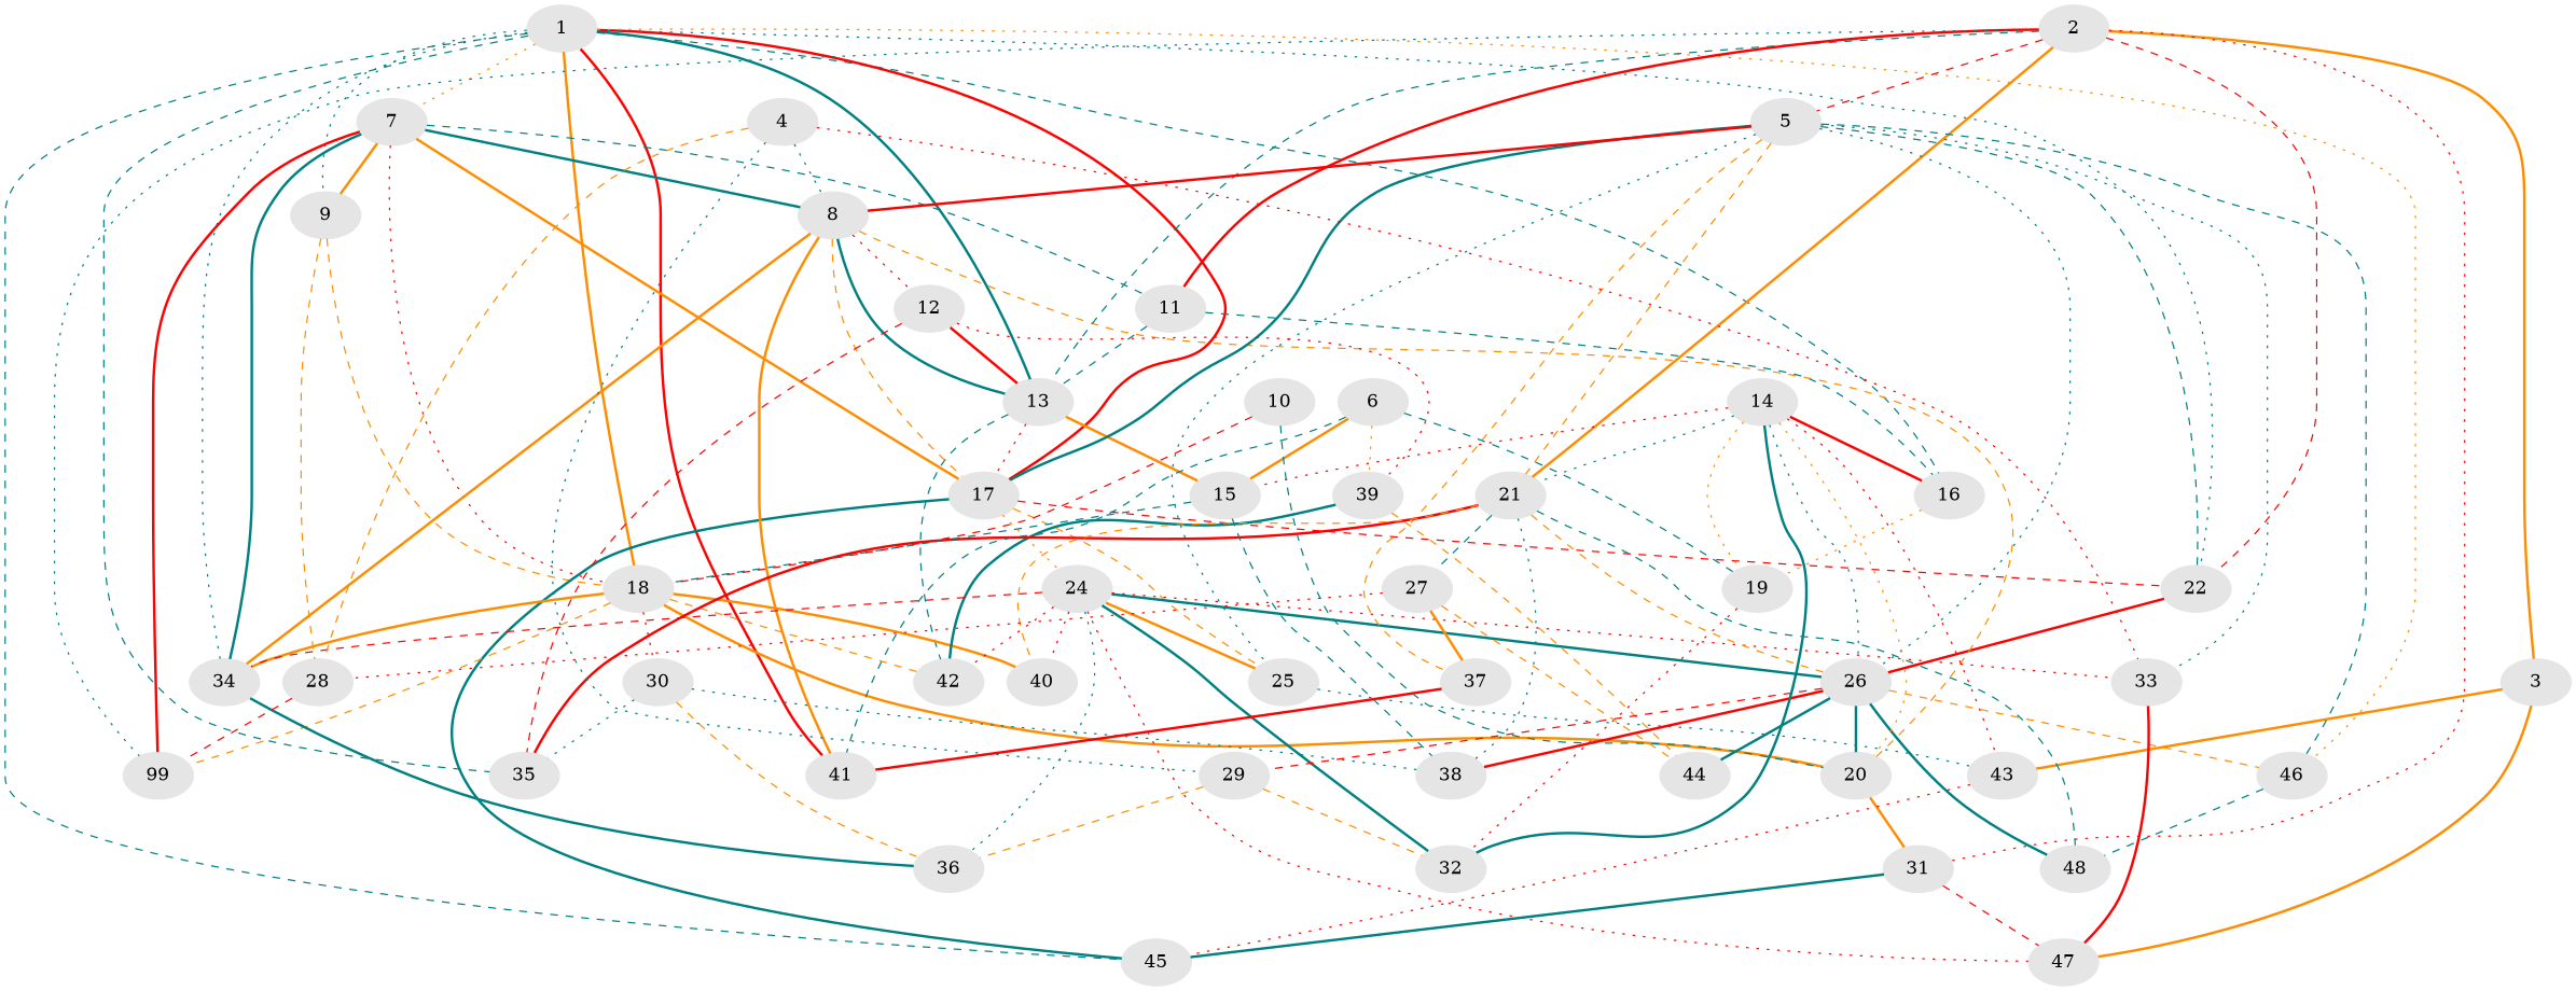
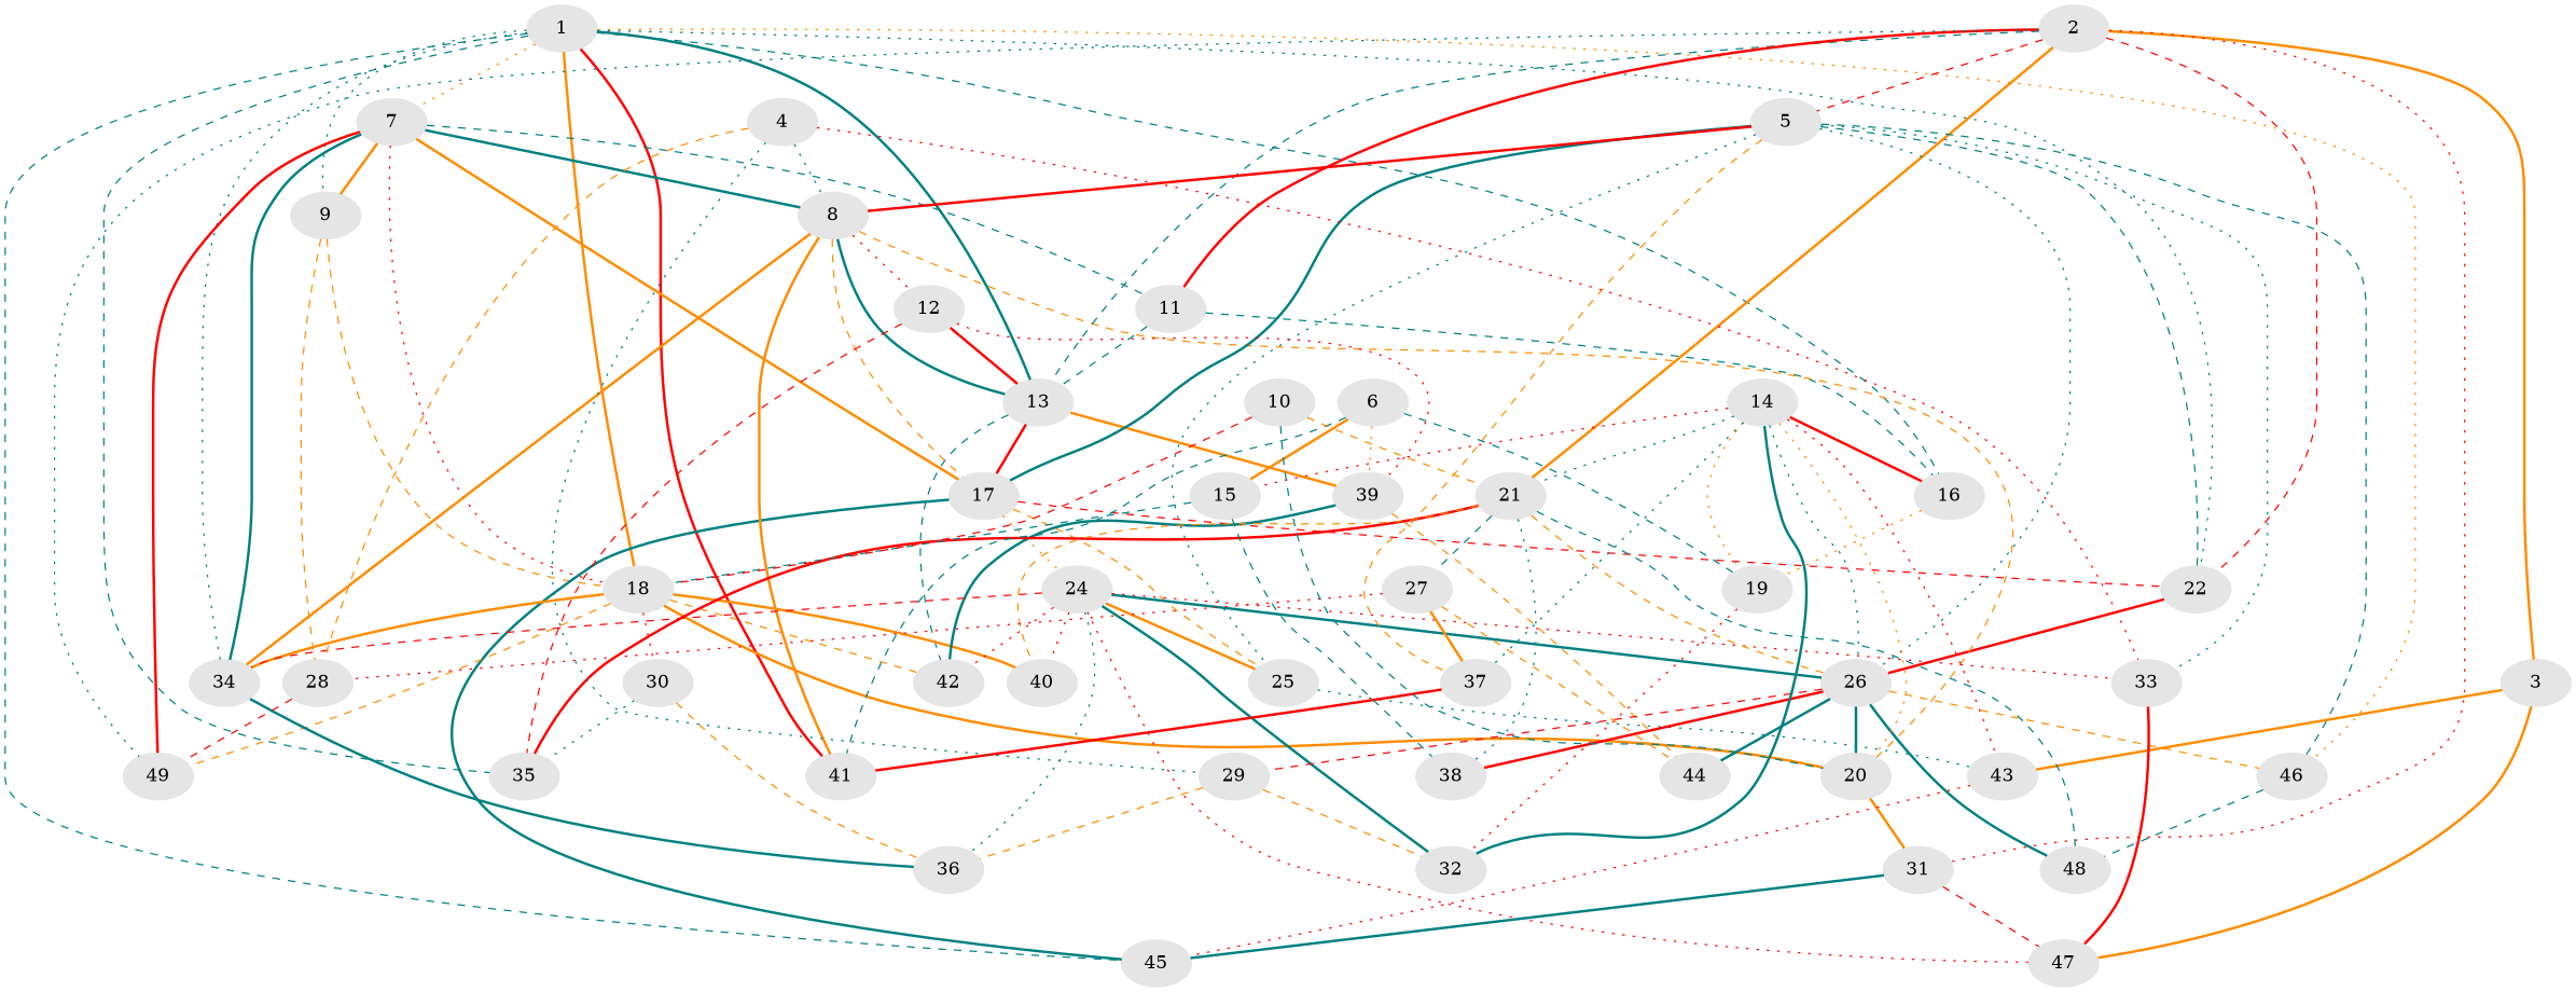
  graph {
    node [color=gray90 style=filled]
    edge [color=teal style=bold weight=1.0]
    1
    7
    9
    13
    16
    17
    18
    22
    34
    35
    41
    45
    46
    11
-   49 [label=99]
+   49
    8
    28
    39
    42
    19
    25
    24
    20
    30
    40
    26
    36
    48
    2
    3
    5
    21
    31
    43
    47
    33
    37
    38
    27
    4
    29
    12
    32
    44
    6
    15
    14
    10
    1 -- 7 [color=darkorange style=dotted]
    1 -- 9 [style=dotted]
    1 -- 13
    1 -- 16 [style=dashed]
-   1 -- 17 [color=red]
    1 -- 18 [color=darkorange]
    1 -- 22 [style=dotted]
    1 -- 34 [style=dotted]
    1 -- 35 [style=dashed]
    1 -- 41 [color=red]
    1 -- 45 [style=dashed]
    1 -- 46 [color=darkorange style=dotted]
    7 -- 9 [color=darkorange]
    7 -- 17 [color=darkorange]
    7 -- 18 [color=red style=dotted]
    7 -- 34
    7 -- 11 [style=dashed]
    7 -- 49 [color=red]
    7 -- 8
    9 -- 18 [color=darkorange style=dashed]
    9 -- 28 [color=darkorange style=dashed]
-   13 -- 17 [color=red style=dotted]
-   13 -- 15 [color=darkorange]
+   13 -- 17 [color=red]
+   13 -- 39 [color=darkorange]
    13 -- 42 [style=dashed]
    16 -- 19 [color=darkorange style=dotted]
    17 -- 22 [color=red style=dashed]
    17 -- 45
    17 -- 25 [color=darkorange style=dashed]
    17 -- 24 [color=darkorange style=dotted weight=2.0]
    18 -- 34 [color=darkorange]
    18 -- 49 [color=darkorange style=dashed]
    18 -- 42 [color=darkorange style=dashed]
    18 -- 20 [color=darkorange]
    18 -- 30 [color=red style=dotted]
    18 -- 40 [color=darkorange]
    22 -- 26 [color=red weight=2.0]
    34 -- 36
    46 -- 48 [style=dashed]
    11 -- 13 [style=dashed weight=2.0]
    11 -- 16 [style=dashed]
    8 -- 13 [weight=2.0]
    8 -- 17 [color=darkorange style=dashed]
    8 -- 34 [color=darkorange]
    8 -- 41 [color=darkorange]
    8 -- 20 [color=darkorange style=dashed]
    8 -- 12 [color=red style=dotted]
    28 -- 49 [color=red style=dashed]
    39 -- 42
    39 -- 44 [color=darkorange style=dashed weight=2.0]
    19 -- 32 [color=red style=dotted]
    25 -- 43 [style=dotted]
    24 -- 34 [color=red style=dashed]
    24 -- 42 [color=red style=dotted]
    24 -- 25 [color=darkorange]
    24 -- 40 [color=red style=dotted weight=2.0]
    24 -- 26
    24 -- 36 [style=dotted]
    24 -- 47 [color=red style=dotted]
    24 -- 33 [color=red style=dotted]
    24 -- 32
    20 -- 31 [color=darkorange]
    30 -- 35 [style=dotted]
    30 -- 36 [color=darkorange style=dashed]
-   30 -- 38 [style=dotted]
    26 -- 46 [color=darkorange style=dashed]
    26 -- 20 [weight=3.0]
    26 -- 48
    26 -- 38 [color=red]
    26 -- 29 [color=red style=dashed]
    26 -- 44
    2 -- 13 [style=dashed]
    2 -- 22 [color=red style=dashed]
    2 -- 11 [color=red]
    2 -- 49 [style=dotted]
    2 -- 3 [color=darkorange]
    2 -- 5 [color=red style=dashed]
    2 -- 21 [color=darkorange]
    2 -- 31 [color=red style=dotted]
    3 -- 43 [color=darkorange]
    3 -- 47 [color=darkorange]
    5 -- 17
    5 -- 22 [style=dashed]
    5 -- 46 [style=dashed]
    5 -- 8 [color=red]
    5 -- 25 [style=dotted]
    5 -- 26 [style=dotted]
    5 -- 33 [style=dotted]
    5 -- 37 [color=darkorange style=dashed]
    21 -- 35 [color=red]
    21 -- 40 [color=darkorange style=dashed]
    21 -- 26 [color=darkorange style=dashed weight=2.0]
    21 -- 48 [style=dashed]
    21 -- 38 [style=dotted]
    21 -- 27 [style=dashed]
    31 -- 45
    31 -- 47 [color=red style=dashed]
    43 -- 45 [color=red style=dotted]
    33 -- 47 [color=red]
    37 -- 41 [color=red]
    27 -- 28 [color=red style=dotted]
    27 -- 37 [color=darkorange]
    27 -- 44 [color=darkorange style=dashed]
    4 -- 8 [style=dotted]
    4 -- 28 [color=darkorange style=dashed]
    4 -- 33 [color=red style=dotted]
    4 -- 29 [style=dotted]
    29 -- 36 [color=darkorange style=dashed]
    29 -- 32 [color=darkorange style=dashed]
    12 -- 13 [color=red]
    12 -- 35 [color=red style=dashed]
    12 -- 39 [color=red style=dotted]
    6 -- 41 [style=dashed]
    6 -- 39 [color=darkorange style=dotted]
    6 -- 19 [style=dashed]
    6 -- 15 [color=darkorange]
    15 -- 18 [style=dashed]
    15 -- 38 [style=dashed]
    14 -- 16 [color=red]
    14 -- 19 [color=darkorange style=dotted]
    14 -- 20 [color=darkorange style=dotted]
    14 -- 26 [style=dotted]
    14 -- 21 [style=dotted]
    14 -- 43 [color=red style=dotted]
+   14 -- 37 [style=dotted]
    14 -- 32
    14 -- 15 [color=red style=dotted]
    10 -- 18 [color=red style=dashed weight=2.0]
    10 -- 20 [style=dashed]
-   5 -- 21 [color=darkorange style=dashed]
+   10 -- 21 [color=darkorange style=dashed]
  }
